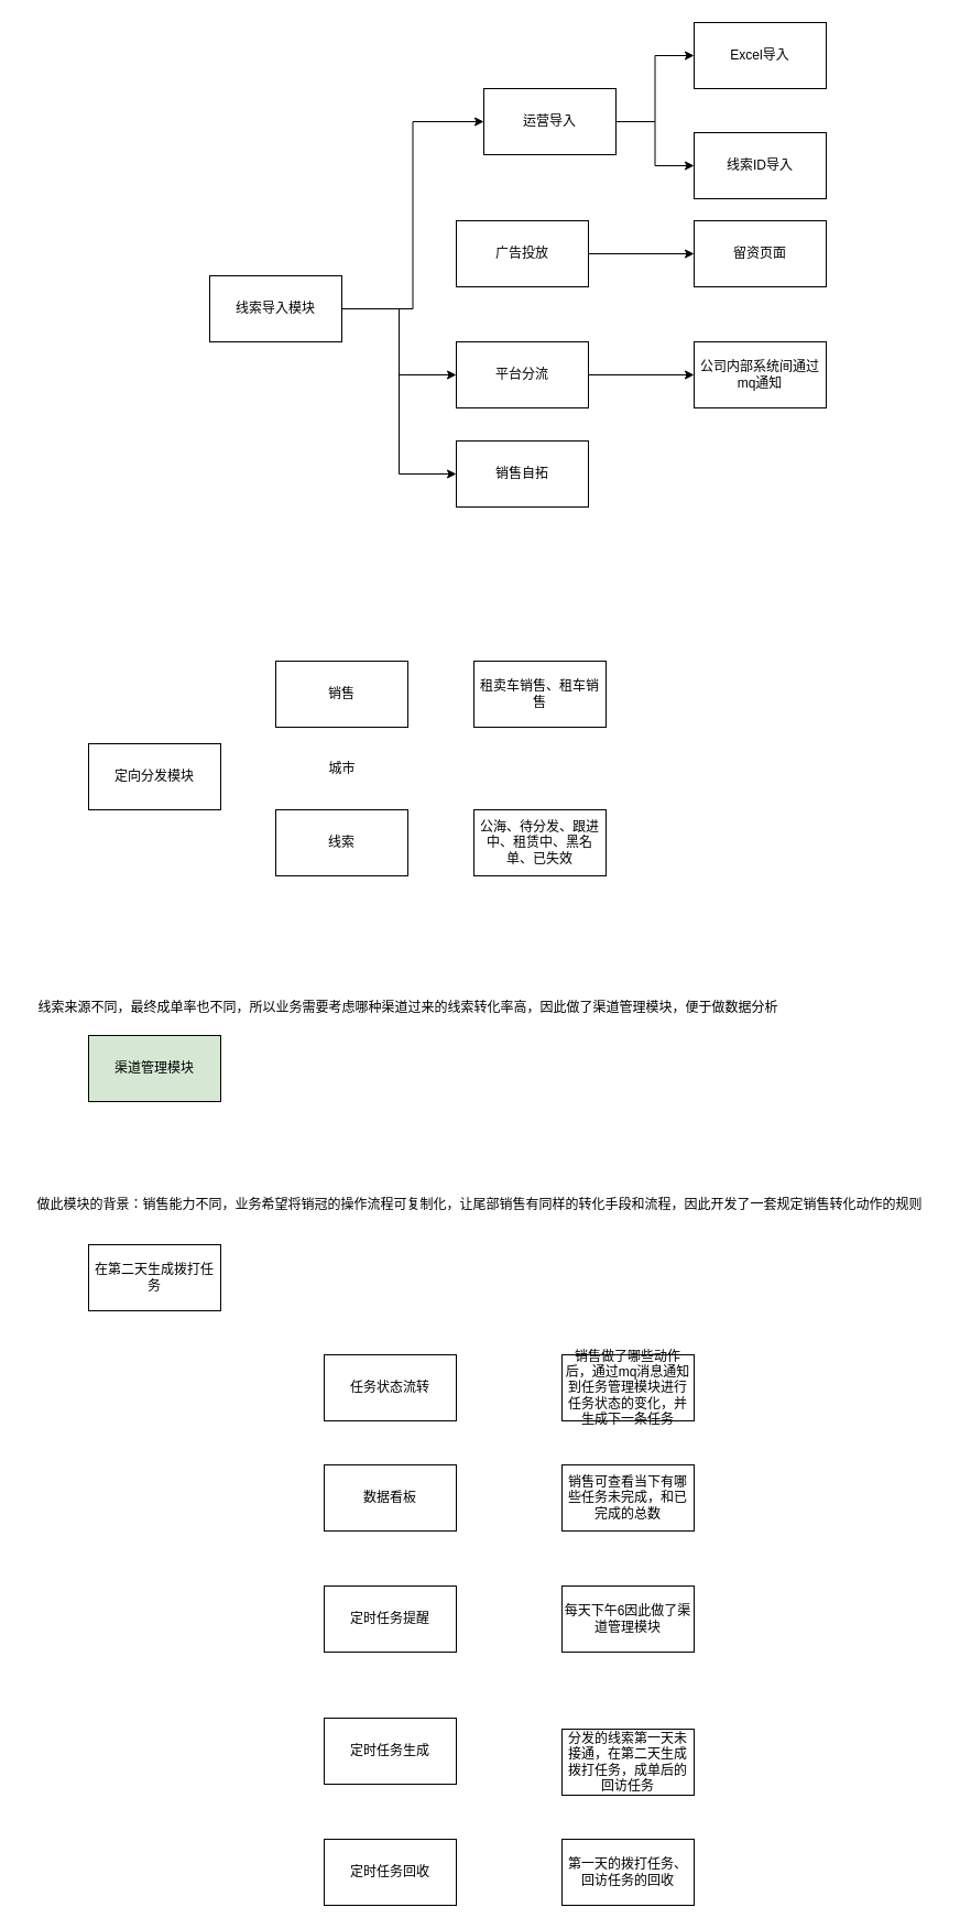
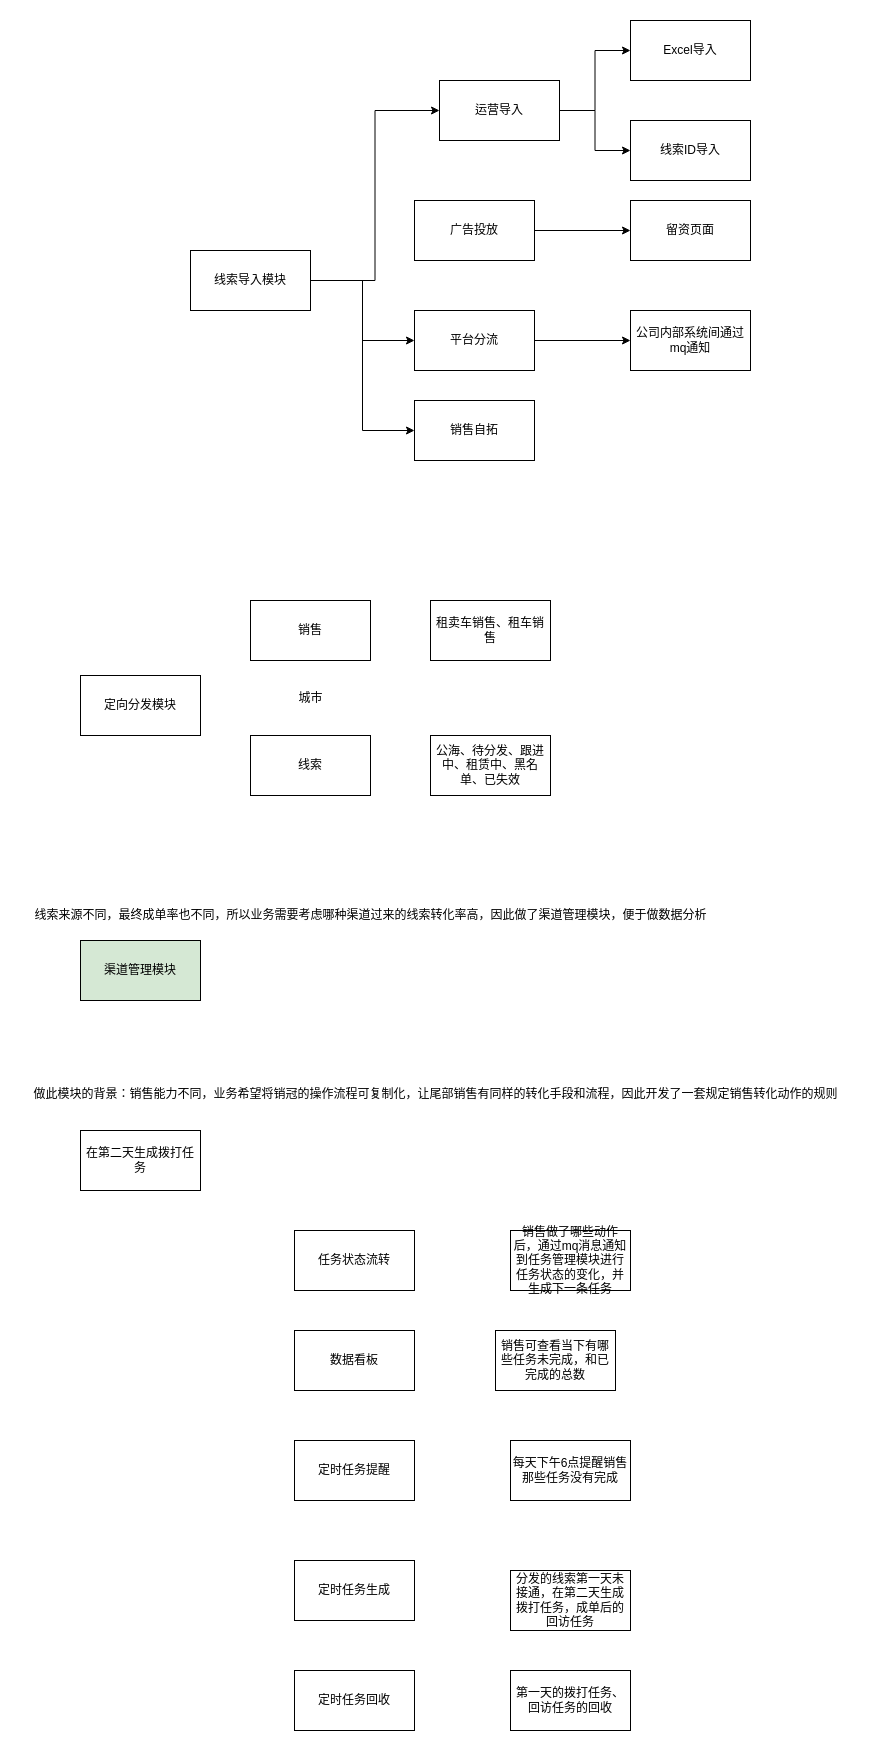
  <mxCell id="0" />
  <mxCell id="1" parent="0" />
  <mxCell id="2" style="edgeStyle=orthogonalEdgeStyle;rounded=0;orthogonalLoop=1;jettySize=auto;html=1;exitX=1;exitY=0.5;exitDx=0;exitDy=0;entryX=0;entryY=0.5;entryDx=0;entryDy=0;" parent="1" source="5" target="8" edge="1"><mxGeometry relative="1" as="geometry" /></mxCell>
  <mxCell id="3" style="edgeStyle=orthogonalEdgeStyle;rounded=0;orthogonalLoop=1;jettySize=auto;html=1;exitX=1;exitY=0.5;exitDx=0;exitDy=0;entryX=0;entryY=0.5;entryDx=0;entryDy=0;" parent="1" source="5" target="12" edge="1"><mxGeometry relative="1" as="geometry" /></mxCell>
  <mxCell id="4" style="edgeStyle=orthogonalEdgeStyle;rounded=0;orthogonalLoop=1;jettySize=auto;html=1;exitX=1;exitY=0.5;exitDx=0;exitDy=0;entryX=0;entryY=0.5;entryDx=0;entryDy=0;" parent="1" source="5" target="23" edge="1"><mxGeometry relative="1" as="geometry" /></mxCell>
  <mxCell id="5" value="线索导入模块" style="rounded=0;whiteSpace=wrap;html=1;" parent="1" vertex="1"><mxGeometry x="190" y="250" width="120" height="60" as="geometry" /></mxCell>
  <mxCell id="6" style="edgeStyle=orthogonalEdgeStyle;rounded=0;orthogonalLoop=1;jettySize=auto;html=1;exitX=1;exitY=0.5;exitDx=0;exitDy=0;entryX=0;entryY=0.5;entryDx=0;entryDy=0;" parent="1" source="8" target="13" edge="1"><mxGeometry relative="1" as="geometry" /></mxCell>
  <mxCell id="7" style="edgeStyle=orthogonalEdgeStyle;rounded=0;orthogonalLoop=1;jettySize=auto;html=1;exitX=1;exitY=0.5;exitDx=0;exitDy=0;entryX=0;entryY=0.5;entryDx=0;entryDy=0;" parent="1" source="8" target="14" edge="1"><mxGeometry relative="1" as="geometry" /></mxCell>
  <mxCell id="8" value="运营导入" style="whiteSpace=wrap;html=1;" parent="1" vertex="1"><mxGeometry x="439" y="80" width="120" height="60" as="geometry" /></mxCell>
  <mxCell id="9" style="edgeStyle=orthogonalEdgeStyle;rounded=0;orthogonalLoop=1;jettySize=auto;html=1;exitX=1;exitY=0.5;exitDx=0;exitDy=0;entryX=0;entryY=0.5;entryDx=0;entryDy=0;" parent="1" source="10" target="15" edge="1"><mxGeometry relative="1" as="geometry" /></mxCell>
  <mxCell id="10" value="广告投放" style="whiteSpace=wrap;html=1;" parent="1" vertex="1"><mxGeometry x="414" y="200" width="120" height="60" as="geometry" /></mxCell>
  <mxCell id="11" style="edgeStyle=orthogonalEdgeStyle;rounded=0;orthogonalLoop=1;jettySize=auto;html=1;exitX=1;exitY=0.5;exitDx=0;exitDy=0;entryX=0;entryY=0.5;entryDx=0;entryDy=0;" parent="1" source="12" target="16" edge="1"><mxGeometry relative="1" as="geometry" /></mxCell>
  <mxCell id="12" value="平台分流" style="whiteSpace=wrap;html=1;" parent="1" vertex="1"><mxGeometry x="414" y="310" width="120" height="60" as="geometry" /></mxCell>
  <mxCell id="13" value="Excel导入" style="whiteSpace=wrap;html=1;" parent="1" vertex="1"><mxGeometry x="630" y="20" width="120" height="60" as="geometry" /></mxCell>
  <mxCell id="14" value="线索ID导入" style="whiteSpace=wrap;html=1;" parent="1" vertex="1"><mxGeometry x="630" y="120" width="120" height="60" as="geometry" /></mxCell>
  <mxCell id="15" value="留资页面" style="whiteSpace=wrap;html=1;" parent="1" vertex="1"><mxGeometry x="630" y="200" width="120" height="60" as="geometry" /></mxCell>
  <mxCell id="16" value="公司内部系统间通过mq通知" style="whiteSpace=wrap;html=1;" parent="1" vertex="1"><mxGeometry x="630" y="310" width="120" height="60" as="geometry" /></mxCell>
  <mxCell id="17" value="定向分发模块" style="whiteSpace=wrap;html=1;" parent="1" vertex="1"><mxGeometry x="80" y="675" width="120" height="60" as="geometry" /></mxCell>
  <mxCell id="18" value="销售" style="whiteSpace=wrap;html=1;" parent="1" vertex="1"><mxGeometry x="250" y="600" width="120" height="60" as="geometry" /></mxCell>
  <mxCell id="19" value="线索" style="whiteSpace=wrap;html=1;" parent="1" vertex="1"><mxGeometry x="250" y="735" width="120" height="60" as="geometry" /></mxCell>
  <mxCell id="20" value="公海、待分发、跟进中、租赁中、黑名单、已失效" style="whiteSpace=wrap;html=1;" parent="1" vertex="1"><mxGeometry x="430" y="735" width="120" height="60" as="geometry" /></mxCell>
  <mxCell id="21" value="租卖车销售、租车销售" style="whiteSpace=wrap;html=1;" parent="1" vertex="1"><mxGeometry x="430" y="600" width="120" height="60" as="geometry" /></mxCell>
  <mxCell id="22" value="城市" style="text;html=1;align=center;verticalAlign=middle;resizable=0;points=[];autosize=1;strokeColor=none;fillColor=none;" parent="1" vertex="1"><mxGeometry x="285" y="683" width="50" height="30" as="geometry" /></mxCell>
  <mxCell id="23" value="销售自拓" style="whiteSpace=wrap;html=1;" parent="1" vertex="1"><mxGeometry x="414" y="400" width="120" height="60" as="geometry" /></mxCell>
  <mxCell id="24" value="渠道管理模块" style="whiteSpace=wrap;html=1;fillColor=#d5e8d4;" parent="1" vertex="1"><mxGeometry x="80" y="940" width="120" height="60" as="geometry" /></mxCell>
  <mxCell id="25" value="线索来源不同，最终成单率也不同，所以业务需要考虑哪种渠道过来的线索转化率高，因此做了渠道管理模块，便于做数据分析" style="text;html=1;align=center;verticalAlign=middle;resizable=0;points=[];autosize=1;strokeColor=none;fillColor=none;" parent="1" vertex="1"><mxGeometry x="20" y="900" width="700" height="30" as="geometry" /></mxCell>
  <mxCell id="26" value="在第二天生成拨打任务" style="whiteSpace=wrap;html=1;" parent="1" vertex="1"><mxGeometry x="80" y="1130" width="120" height="60" as="geometry" /></mxCell>
  <mxCell id="27" value="做此模块的背景：销售能力不同，业务希望将销冠的操作流程可复制化，让尾部销售有同样的转化手段和流程，因此开发了一套规定销售转化动作的规则" style="text;html=1;align=center;verticalAlign=middle;resizable=0;points=[];autosize=1;strokeColor=none;fillColor=none;" parent="1" vertex="1"><mxGeometry x="20" y="1079" width="830" height="30" as="geometry" /></mxCell>
  <mxCell id="28" value="任务状态流转" style="whiteSpace=wrap;html=1;" vertex="1" parent="1"><mxGeometry x="294" y="1230" width="120" height="60" as="geometry" /></mxCell>
  <mxCell id="29" value="数据看板" style="whiteSpace=wrap;html=1;" vertex="1" parent="1"><mxGeometry x="294" y="1330" width="120" height="60" as="geometry" /></mxCell>
  <mxCell id="30" value="定时任务提醒" style="whiteSpace=wrap;html=1;" vertex="1" parent="1"><mxGeometry x="294" y="1440" width="120" height="60" as="geometry" /></mxCell>
  <mxCell id="31" value="定时任务生成" style="whiteSpace=wrap;html=1;" vertex="1" parent="1"><mxGeometry x="294" y="1560" width="120" height="60" as="geometry" /></mxCell>
  <mxCell id="32" value="定时任务回收" style="whiteSpace=wrap;html=1;" vertex="1" parent="1"><mxGeometry x="294" y="1670" width="120" height="60" as="geometry" /></mxCell>
  <mxCell id="33" value="销售做了哪些动作后，通过mq消息通知到任务管理模块进行任务状态的变化，并生成下一条任务" style="whiteSpace=wrap;html=1;" vertex="1" parent="1"><mxGeometry x="510" y="1230" width="120" height="60" as="geometry" /></mxCell>
- <mxCell id="34" value="销售可查看当下有哪些任务未完成，和已完成的总数" style="whiteSpace=wrap;html=1;" vertex="1" parent="1"><mxGeometry x="510" y="1330" width="120" height="60" as="geometry" /></mxCell>
- <mxCell id="35" value="每天下午6因此做了渠道管理模块" style="whiteSpace=wrap;html=1;" vertex="1" parent="1"><mxGeometry x="510" y="1440" width="120" height="60" as="geometry" /></mxCell>
+ <mxCell id="34" value="销售可查看当下有哪些任务未完成，和已完成的总数" style="whiteSpace=wrap;html=1;" vertex="1" parent="1"><mxGeometry x="495" y="1330" width="120" height="60" as="geometry" /></mxCell>
+ <mxCell id="35" value="每天下午6点提醒销售那些任务没有完成" style="whiteSpace=wrap;html=1;" vertex="1" parent="1"><mxGeometry x="510" y="1440" width="120" height="60" as="geometry" /></mxCell>
  <mxCell id="36" value="分发的线索第一天未接通，在第二天生成拨打任务，成单后的回访任务" style="whiteSpace=wrap;html=1;" vertex="1" parent="1"><mxGeometry x="510" y="1570" width="120" height="60" as="geometry" /></mxCell>
  <mxCell id="37" value="第一天的拨打任务、回访任务的回收" style="whiteSpace=wrap;html=1;" vertex="1" parent="1"><mxGeometry x="510" y="1670" width="120" height="60" as="geometry" /></mxCell>
